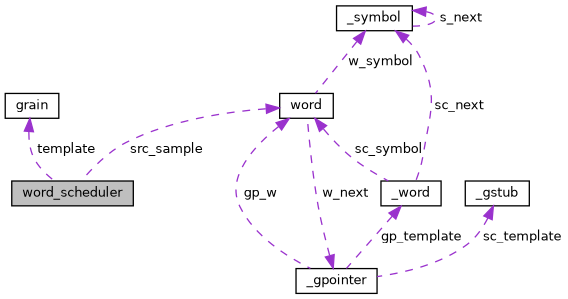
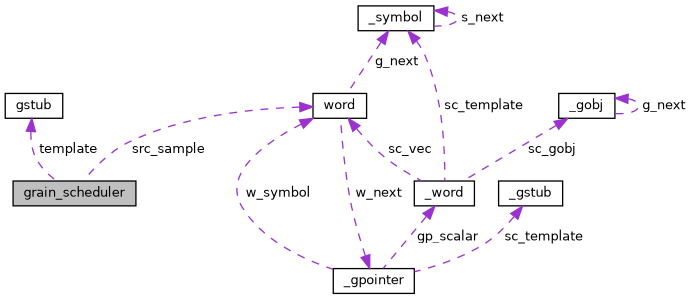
  digraph {
    node [color=black fillcolor=white fontname=Helvetica fontsize=10 shape=record style=filled]
    edge [color=darkorchid3 dir=back fontname=Helvetica fontsize=10 labelfontname=Helvetica labelfontsize=10 style=dashed]
-   n1 [fillcolor=grey75 fontcolor=black height=0.2 label=word_scheduler width=0.4]
-   n2 [height=0.2 label=grain width=0.4]
+   n1 [fillcolor=grey75 fontcolor=black height=0.2 label=grain_scheduler width=0.4]
+   n2 [height=0.2 label=gstub width=0.4]
    n3 [height=0.2 label=word width=0.4]
    n4 [height=0.2 label=_gpointer width=0.4]
    n5 [height=0.2 label=_word width=0.4]
    n6 [height=0.2 label=_symbol width=0.4]
+   n7 [height=0.2 label=_gobj width=0.4]
    n8 [height=0.2 label=_gstub width=0.4]
    n2 -> n1 [label=" template"]
    n3 -> n1 [label=" src_sample"]
-   n3 -> n4 [label=" gp_w"]
-   n3 -> n5 [label=" sc_symbol"]
+   n3 -> n4 [label=" w_symbol"]
+   n3 -> n5 [label=" sc_vec"]
    n4 -> n3 [label=" w_next"]
-   n5 -> n4 [label=" gp_template"]
-   n6 -> n3 [label=" w_symbol"]
-   n6 -> n5 [label=" sc_next"]
+   n5 -> n4 [label=" gp_scalar"]
+   n6 -> n3 [label=" g_next"]
+   n6 -> n5 [label=" sc_template"]
    n6 -> n6 [label=" s_next"]
+   n7 -> n5 [label=" sc_gobj"]
+   n7 -> n7 [label=" g_next"]
    n8 -> n4 [label=" sc_template"]
  }
